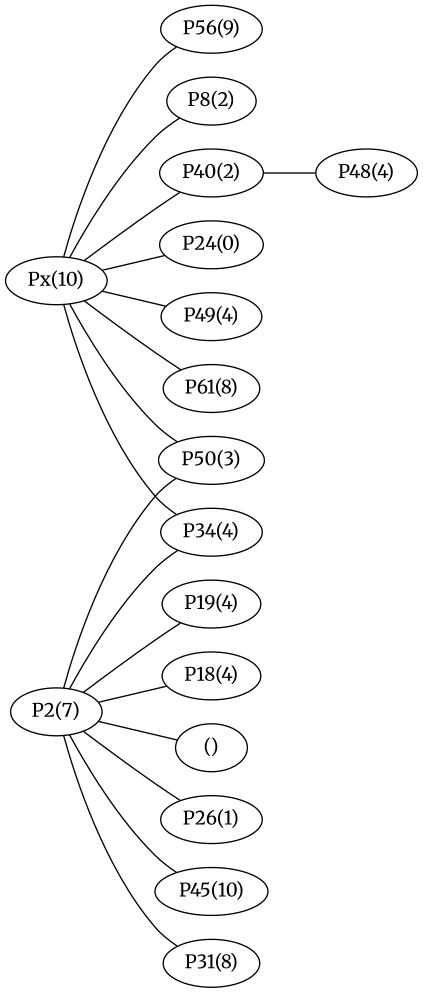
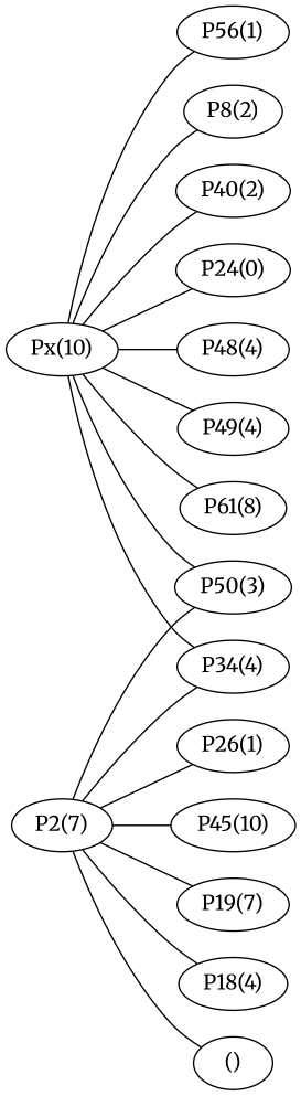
  graph {
    fontname=Merriweather
    rankdir=LR
    node [fontname=Merriweather]
    edge [fontname=Merriweather]
    "Px(10)"
-   "P56(1)" [label="P56(9)"]
+   "P56(1)"
    "P8(2)"
    "P40(2)"
    n5 [label="P24(0)"]
    "P48(4)"
    "P49(4)"
    "P50(3)"
    "P34(4)"
    "P61(8)"
    "P2(7)"
-   "P19(4)"
+   "P19(4)" [label="P19(7)"]
    "P18(4)"
    "()"
    "P26(1)"
    "P45(10)"
-   "P31(8)"
    "Px(10)" -- "P56(1)"
    "Px(10)" -- "P8(2)"
    "Px(10)" -- "P40(2)"
    "Px(10)" -- n5
-   "P40(2)" -- "P48(4)"
+   "Px(10)" -- "P48(4)"
    "Px(10)" -- "P49(4)"
    "Px(10)" -- "P50(3)"
    "Px(10)" -- "P34(4)"
    "Px(10)" -- "P61(8)"
    "P2(7)" -- "P50(3)"
    "P2(7)" -- "P34(4)"
    "P2(7)" -- "P19(4)"
    "P2(7)" -- "P18(4)"
    "P2(7)" -- "()"
    "P2(7)" -- "P26(1)"
    "P2(7)" -- "P45(10)"
-   "P2(7)" -- "P31(8)"
  }
